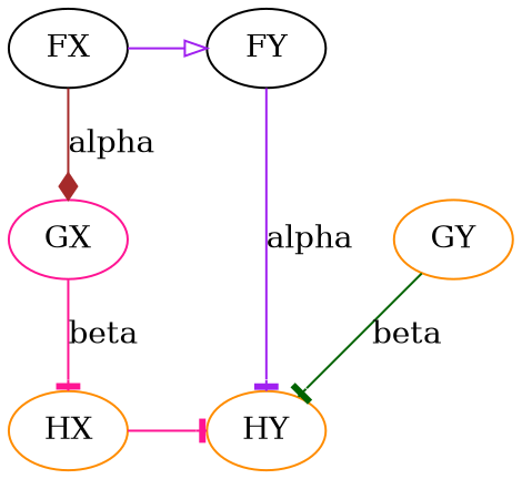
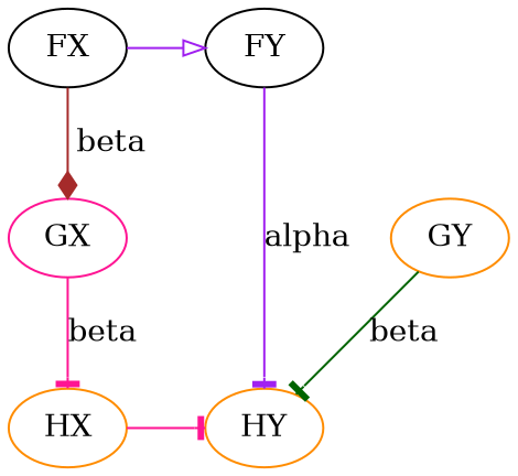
  digraph {
    node [color=darkorange]
    edge [arrowhead=tee color=purple]
    FX [color=black]
    FY [color=black]
    GX [color=deeppink]
    GY
    HX
    HY
    subgraph sub_1 {
      rank=same
      FX
      FY
    }
    subgraph sub_2 {
      rank=same
      GX
      GY
    }
    subgraph sub_3 {
      rank=same
      HX
      HY
    }
    FX -> FY [arrowhead=onormal]
-   FX -> GX [arrowhead=diamond color=brown label=alpha]
+   FX -> GX [arrowhead=diamond color=brown label=beta]
    FY -> HY [label=alpha]
    GX -> HX [color=deeppink label=beta]
    GY -> HY [color=darkgreen label=beta]
    HX -> HY [color=deeppink]
  }
